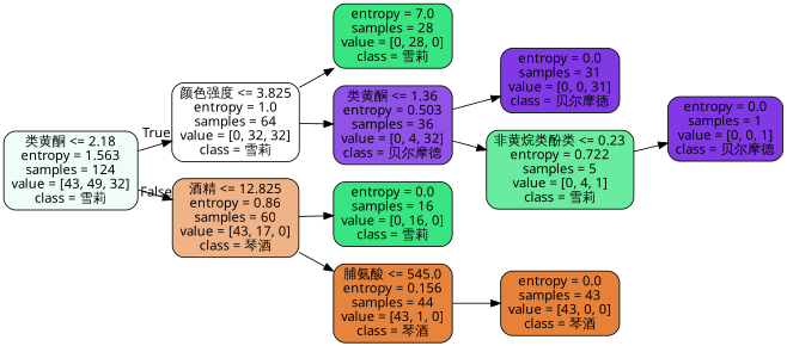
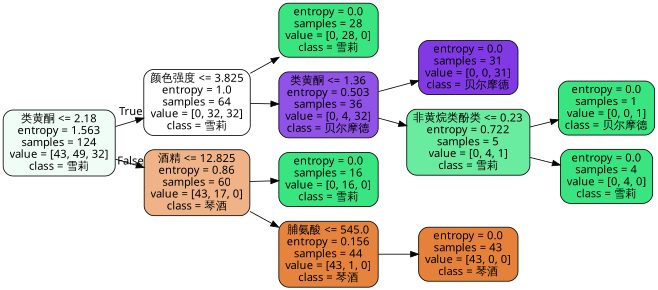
  digraph {
    rankdir=LR
    node [color=black fillcolor="#39e581" fontname=FangSong shape=box style="filled, rounded"]
    edge [fontname=FangSong]
    n1 [fillcolor="#f0fdf6" label="类黄酮 <= 2.18\nentropy = 1.563\nsamples = 124\nvalue = [43, 49, 32]\nclass = 雪莉"]
    n2 [fillcolor="#ffffff" label="颜色强度 <= 3.825\nentropy = 1.0\nsamples = 64\nvalue = [0, 32, 32]\nclass = 雪莉"]
    n3 [fillcolor="#efb387" label="酒精 <= 12.825\nentropy = 0.86\nsamples = 60\nvalue = [43, 17, 0]\nclass = 琴酒"]
-   n4 [label="entropy = 7.0\nsamples = 28\nvalue = [0, 28, 0]\nclass = 雪莉"]
+   n4 [label="entropy = 0.0\nsamples = 28\nvalue = [0, 28, 0]\nclass = 雪莉"]
    n5 [fillcolor="#9152e8" label="类黄酮 <= 1.36\nentropy = 0.503\nsamples = 36\nvalue = [0, 4, 32]\nclass = 贝尔摩德"]
    n6 [label="entropy = 0.0\nsamples = 16\nvalue = [0, 16, 0]\nclass = 雪莉"]
    n7 [fillcolor="#e6843e" label="脯氨酸 <= 545.0\nentropy = 0.156\nsamples = 44\nvalue = [43, 1, 0]\nclass = 琴酒"]
    n8 [fillcolor="#8139e5" label="entropy = 0.0\nsamples = 31\nvalue = [0, 0, 31]\nclass = 贝尔摩德"]
    n9 [fillcolor="#6aeca0" label="非黄烷类酚类 <= 0.23\nentropy = 0.722\nsamples = 5\nvalue = [0, 4, 1]\nclass = 雪莉"]
-   n10 [fillcolor="#8139e5" label="entropy = 0.0\nsamples = 1\nvalue = [0, 0, 1]\nclass = 贝尔摩德"]
+   n10 [label="entropy = 0.0\nsamples = 1\nvalue = [0, 0, 1]\nclass = 贝尔摩德"]
+   n11 [label="entropy = 0.0\nsamples = 4\nvalue = [0, 4, 0]\nclass = 雪莉"]
    n12 [fillcolor="#e58139" label="entropy = 0.0\nsamples = 43\nvalue = [43, 0, 0]\nclass = 琴酒"]
    n1 -> n2 [headlabel=True labelangle=45 labeldistance=2.5]
    n1 -> n3 [headlabel=False labelangle=-45 labeldistance=2.5]
    n2 -> n4
    n2 -> n5
    n3 -> n6
    n3 -> n7
    n5 -> n8
    n5 -> n9
    n7 -> n12
    n9 -> n10
+   n9 -> n11
  }
